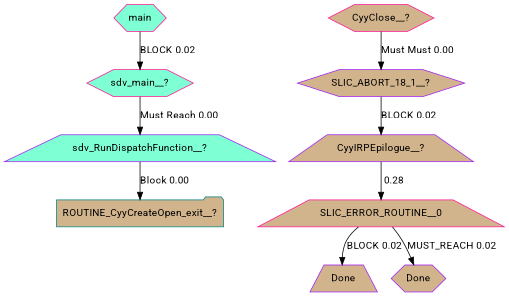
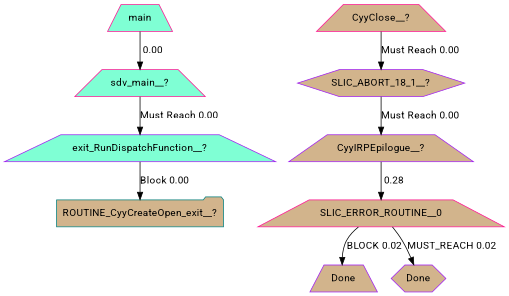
  digraph {
    fontname=Roboto
    node [color=purple fillcolor=tan fontname=Roboto shape=hexagon style=filled]
    edge [fontname=Roboto]
-   n1 [color=deeppink fillcolor=aquamarine label=main]
-   n2 [color=deeppink fillcolor=aquamarine label="sdv_main__?"]
-   n3 [fillcolor=aquamarine label="sdv_RunDispatchFunction__?" shape=trapezium]
+   n1 [color=deeppink fillcolor=aquamarine label=main shape=trapezium]
+   n2 [color=deeppink fillcolor=aquamarine label="sdv_main__?" shape=trapezium]
+   n3 [fillcolor=aquamarine label="exit_RunDispatchFunction__?" shape=trapezium]
    n4 [color=teal label="ROUTINE_CyyCreateOpen_exit__?" shape=folder]
-   n5 [color=deeppink label="CyyClose__?"]
+   n5 [color=deeppink label="CyyClose__?" shape=trapezium]
    n6 [label="SLIC_ABORT_18_1__?"]
    n7 [label="CyyIRPEpilogue__?" shape=trapezium]
    n8 [color=deeppink label=SLIC_ERROR_ROUTINE__0 shape=trapezium]
    n9 [label=Done shape=trapezium]
    n10 [label=Done]
-   n1 -> n2 [label="BLOCK 0.02"]
+   n1 -> n2 [label=" 0.00"]
    n2 -> n3 [label="Must Reach 0.00"]
    n3 -> n4 [label="Block 0.00"]
-   n5 -> n6 [label="Must Must 0.00"]
-   n6 -> n7 [label="BLOCK 0.02"]
+   n5 -> n6 [label="Must Reach 0.00"]
+   n6 -> n7 [label="Must Reach 0.00"]
    n7 -> n8 [label=" 0.28"]
    n8 -> n9 [label="BLOCK 0.02"]
    n8 -> n10 [label="MUST_REACH 0.02"]
  }
